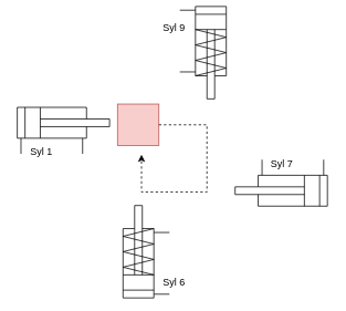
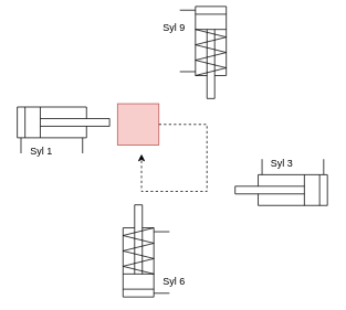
  <mxCell id="0" />
  <mxCell id="1" parent="0" />
  <mxCell id="2" value="" style="verticalLabelPosition=bottom;aspect=fixed;html=1;verticalAlign=top;fillColor=strokeColor;align=center;outlineConnect=0;shape=mxgraph.fluid_power.x11450;points=[[0.04,1,0],[0.707,1,0]]" vertex="1" parent="1"><mxGeometry x="20" y="128.96" width="111.42" height="56.04" as="geometry" /></mxCell>
  <mxCell id="3" value="" style="verticalLabelPosition=bottom;aspect=fixed;html=1;verticalAlign=top;fillColor=strokeColor;align=left;outlineConnect=0;shape=mxgraph.fluid_power.x11440;points=[[0.04,1,0],[0.707,1,0]];rotation=90;" vertex="1" parent="1"><mxGeometry x="188.58" y="35" width="111.42" height="56.04" as="geometry" /></mxCell>
  <mxCell id="4" value="" style="verticalLabelPosition=bottom;aspect=fixed;html=1;verticalAlign=top;fillColor=strokeColor;align=center;outlineConnect=0;shape=mxgraph.fluid_power.x11450;points=[[0.04,1,0],[0.707,1,0]];rotation=-180;" vertex="1" parent="1"><mxGeometry x="283" y="192.02" width="111.42" height="56.04" as="geometry" /></mxCell>
  <mxCell id="5" value="" style="verticalLabelPosition=bottom;aspect=fixed;html=1;verticalAlign=top;fillColor=strokeColor;align=center;outlineConnect=0;shape=mxgraph.fluid_power.x11440;points=[[0.04,1,0],[0.707,1,0]];rotation=-90;" vertex="1" parent="1"><mxGeometry x="120" y="275" width="111.42" height="56.04" as="geometry" /></mxCell>
  <mxCell id="6" value="" style="rounded=0;whiteSpace=wrap;html=1;fillColor=#f8cecc;strokeColor=#b85450;" vertex="1" parent="1"><mxGeometry x="141" y="125" width="50" height="50" as="geometry" /></mxCell>
  <mxCell id="7" style="edgeStyle=orthogonalEdgeStyle;rounded=0;orthogonalLoop=1;jettySize=auto;html=1;exitX=1;exitY=0.5;exitDx=0;exitDy=0;dashed=1;" edge="1" parent="1" source="6"><mxGeometry relative="1" as="geometry"><mxPoint x="170" y="186" as="targetPoint" /><Array as="points"><mxPoint x="249" y="150" /><mxPoint x="169" y="231" /></Array></mxGeometry></mxCell>
- <mxCell id="8" value="Syl 7" style="text;html=1;align=center;verticalAlign=middle;resizable=0;points=[];autosize=1;strokeColor=none;fillColor=none;" vertex="1" parent="1"><mxGeometry x="316.21" y="185" width="45" height="26" as="geometry" /></mxCell>
+ <mxCell id="8" value="Syl 3" style="text;html=1;align=center;verticalAlign=middle;resizable=0;points=[];autosize=1;strokeColor=none;fillColor=none;" vertex="1" parent="1"><mxGeometry x="316.21" y="185" width="45" height="26" as="geometry" /></mxCell>
  <mxCell id="9" value="Syl 9" style="text;html=1;align=center;verticalAlign=middle;resizable=0;points=[];autosize=1;strokeColor=none;fillColor=none;" vertex="1" parent="1"><mxGeometry x="186.42" y="20" width="45" height="26" as="geometry" /></mxCell>
  <mxCell id="10" value="Syl 6" style="text;html=1;align=center;verticalAlign=middle;resizable=0;points=[];autosize=1;strokeColor=none;fillColor=none;" vertex="1" parent="1"><mxGeometry x="186.42" y="327" width="45" height="26" as="geometry" /></mxCell>
  <mxCell id="11" value="Syl 1" style="text;html=1;align=center;verticalAlign=middle;resizable=0;points=[];autosize=1;strokeColor=none;fillColor=none;" vertex="1" parent="1"><mxGeometry x="26" y="169.98" width="45" height="26" as="geometry" /></mxCell>
